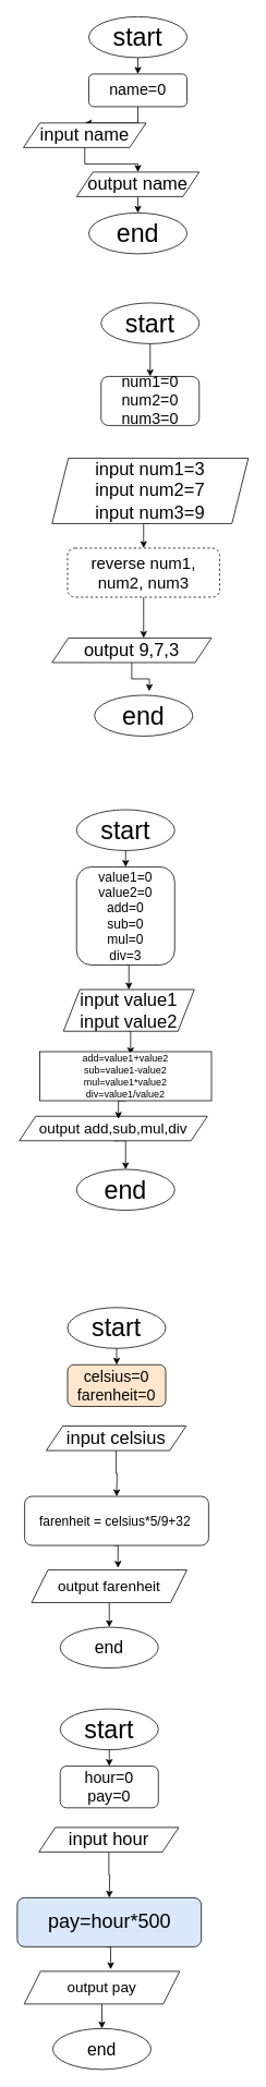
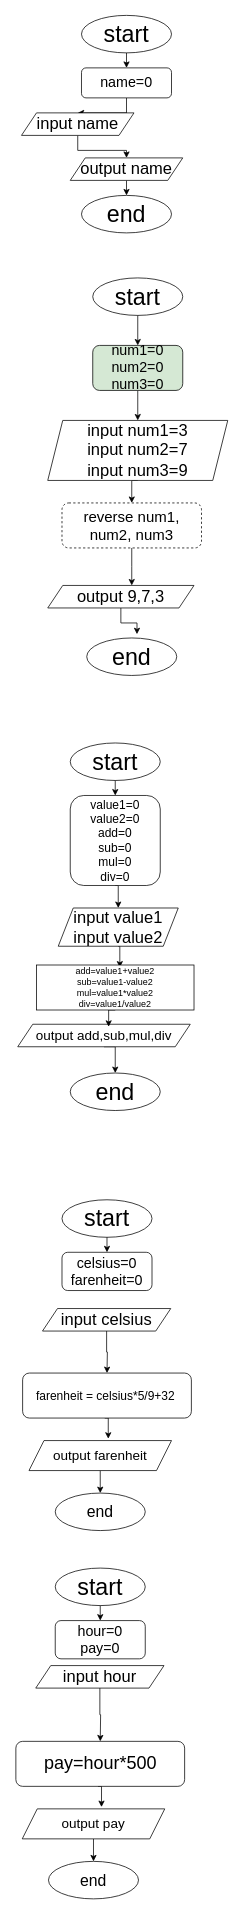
  <mxCell id="0" />
  <mxCell id="1" parent="0" />
  <mxCell id="2" style="edgeStyle=orthogonalEdgeStyle;rounded=0;orthogonalLoop=1;jettySize=auto;html=1;exitX=0.5;exitY=1;exitDx=0;exitDy=0;entryX=0.5;entryY=0;entryDx=0;entryDy=0;" edge="1" parent="1" source="3" target="6"><mxGeometry relative="1" as="geometry" /></mxCell>
  <mxCell id="3" value="&lt;font style=&quot;font-size: 19px&quot;&gt;name=0&lt;/font&gt;" style="rounded=1;whiteSpace=wrap;html=1;fontSize=12;glass=0;strokeWidth=1;shadow=0;" parent="1" vertex="1"><mxGeometry x="108" y="90" width="120" height="40" as="geometry" /></mxCell>
  <mxCell id="4" value="&lt;font style=&quot;font-size: 31px&quot;&gt;start&lt;/font&gt;" style="ellipse;whiteSpace=wrap;html=1;" vertex="1" parent="1"><mxGeometry x="108" y="20" width="120" height="50" as="geometry" /></mxCell>
  <mxCell id="5" style="edgeStyle=orthogonalEdgeStyle;rounded=0;orthogonalLoop=1;jettySize=auto;html=1;exitX=0.5;exitY=1;exitDx=0;exitDy=0;entryX=0.5;entryY=0;entryDx=0;entryDy=0;" edge="1" parent="1" source="6" target="9"><mxGeometry relative="1" as="geometry" /></mxCell>
  <mxCell id="6" value="&lt;font style=&quot;font-size: 22px&quot;&gt;input name&lt;/font&gt;" style="shape=parallelogram;perimeter=parallelogramPerimeter;whiteSpace=wrap;html=1;fixedSize=1;" vertex="1" parent="1"><mxGeometry x="28" y="150" width="150" height="30" as="geometry" /></mxCell>
  <mxCell id="7" value="" style="endArrow=classic;html=1;exitX=0.5;exitY=1;exitDx=0;exitDy=0;" edge="1" parent="1" source="4"><mxGeometry width="50" height="50" relative="1" as="geometry"><mxPoint x="118" y="140" as="sourcePoint" /><mxPoint x="168" y="90" as="targetPoint" /></mxGeometry></mxCell>
  <mxCell id="8" style="edgeStyle=orthogonalEdgeStyle;rounded=0;orthogonalLoop=1;jettySize=auto;html=1;exitX=0.5;exitY=1;exitDx=0;exitDy=0;entryX=0.5;entryY=0;entryDx=0;entryDy=0;" edge="1" parent="1" source="9" target="10"><mxGeometry relative="1" as="geometry" /></mxCell>
  <mxCell id="9" value="&lt;font style=&quot;font-size: 22px&quot;&gt;output name&lt;/font&gt;" style="shape=parallelogram;perimeter=parallelogramPerimeter;whiteSpace=wrap;html=1;fixedSize=1;" vertex="1" parent="1"><mxGeometry x="93" y="210" width="150" height="30" as="geometry" /></mxCell>
  <mxCell id="10" value="&lt;font style=&quot;font-size: 31px&quot;&gt;end&lt;/font&gt;" style="ellipse;whiteSpace=wrap;html=1;" vertex="1" parent="1"><mxGeometry x="108" y="260" width="120" height="50" as="geometry" /></mxCell>
- <mxCell id="12" value="&lt;font style=&quot;font-size: 19px&quot;&gt;num1=0&lt;br&gt;num2=0&lt;br&gt;num3=0&lt;br&gt;&lt;/font&gt;" style="rounded=1;whiteSpace=wrap;html=1;fontSize=12;glass=0;strokeWidth=1;shadow=0;" vertex="1" parent="1"><mxGeometry x="123" y="460" width="120" height="60" as="geometry" /></mxCell>
+ <mxCell id="11" style="edgeStyle=orthogonalEdgeStyle;rounded=0;orthogonalLoop=1;jettySize=auto;html=1;exitX=0.5;exitY=1;exitDx=0;exitDy=0;entryX=0.5;entryY=0;entryDx=0;entryDy=0;" edge="1" parent="1" source="12" target="15"><mxGeometry relative="1" as="geometry" /></mxCell>
+ <mxCell id="12" value="&lt;font style=&quot;font-size: 19px&quot;&gt;num1=0&lt;br&gt;num2=0&lt;br&gt;num3=0&lt;br&gt;&lt;/font&gt;" style="rounded=1;whiteSpace=wrap;html=1;fontSize=12;glass=0;strokeWidth=1;shadow=0;fillColor=#d5e8d4;" vertex="1" parent="1"><mxGeometry x="123" y="460" width="120" height="60" as="geometry" /></mxCell>
  <mxCell id="13" value="&lt;font style=&quot;font-size: 31px&quot;&gt;start&lt;/font&gt;" style="ellipse;whiteSpace=wrap;html=1;" vertex="1" parent="1"><mxGeometry x="123" y="370" width="120" height="50" as="geometry" /></mxCell>
  <mxCell id="14" style="edgeStyle=orthogonalEdgeStyle;rounded=0;orthogonalLoop=1;jettySize=auto;html=1;exitX=0.5;exitY=1;exitDx=0;exitDy=0;entryX=0.5;entryY=0;entryDx=0;entryDy=0;" edge="1" parent="1" source="15" target="21"><mxGeometry relative="1" as="geometry" /></mxCell>
  <mxCell id="15" value="&lt;font style=&quot;font-size: 22px&quot;&gt;input num1=3&lt;br&gt;input num2=7&lt;br&gt;input num3=9&lt;br&gt;&lt;/font&gt;" style="shape=parallelogram;perimeter=parallelogramPerimeter;whiteSpace=wrap;html=1;fixedSize=1;" vertex="1" parent="1"><mxGeometry x="63" y="560" width="240" height="80" as="geometry" /></mxCell>
  <mxCell id="16" value="" style="endArrow=classic;html=1;exitX=0.5;exitY=1;exitDx=0;exitDy=0;" edge="1" parent="1" source="13"><mxGeometry width="50" height="50" relative="1" as="geometry"><mxPoint x="133" y="540" as="sourcePoint" /><mxPoint x="183" y="460" as="targetPoint" /></mxGeometry></mxCell>
  <mxCell id="17" style="edgeStyle=orthogonalEdgeStyle;rounded=0;orthogonalLoop=1;jettySize=auto;html=1;exitX=0.5;exitY=1;exitDx=0;exitDy=0;entryX=0.558;entryY=-0.1;entryDx=0;entryDy=0;entryPerimeter=0;" edge="1" parent="1" source="18" target="19"><mxGeometry relative="1" as="geometry" /></mxCell>
  <mxCell id="18" value="&lt;font style=&quot;font-size: 22px&quot;&gt;output 9,7,3&lt;/font&gt;" style="shape=parallelogram;perimeter=parallelogramPerimeter;whiteSpace=wrap;html=1;fixedSize=1;" vertex="1" parent="1"><mxGeometry x="63" y="780" width="195" height="30" as="geometry" /></mxCell>
  <mxCell id="19" value="&lt;font style=&quot;font-size: 31px&quot;&gt;end&lt;/font&gt;" style="ellipse;whiteSpace=wrap;html=1;" vertex="1" parent="1"><mxGeometry x="115" y="850" width="120" height="50" as="geometry" /></mxCell>
  <mxCell id="20" style="edgeStyle=orthogonalEdgeStyle;rounded=0;orthogonalLoop=1;jettySize=auto;html=1;exitX=0.5;exitY=1;exitDx=0;exitDy=0;" edge="1" parent="1" source="21"><mxGeometry relative="1" as="geometry"><mxPoint x="175" y="780" as="targetPoint" /></mxGeometry></mxCell>
  <mxCell id="21" value="&lt;font style=&quot;font-size: 20px&quot;&gt;reverse num1, num2, num3&lt;/font&gt;" style="rounded=1;whiteSpace=wrap;html=1;dashed=1;" vertex="1" parent="1"><mxGeometry x="82" y="670" width="186" height="60" as="geometry" /></mxCell>
  <mxCell id="22" style="edgeStyle=orthogonalEdgeStyle;rounded=0;orthogonalLoop=1;jettySize=auto;html=1;exitX=0.5;exitY=1;exitDx=0;exitDy=0;entryX=0.5;entryY=0;entryDx=0;entryDy=0;" edge="1" parent="1" source="23" target="26"><mxGeometry relative="1" as="geometry" /></mxCell>
- <mxCell id="23" value="&lt;font style=&quot;font-size: 16px&quot;&gt;value1=0&lt;br&gt;value2=0&lt;br&gt;add=0&lt;br&gt;sub=0&lt;br&gt;mul=0&lt;br&gt;div=3&lt;br&gt;&lt;/font&gt;" style="rounded=1;whiteSpace=wrap;html=1;fontSize=12;glass=0;strokeWidth=1;shadow=0;" vertex="1" parent="1"><mxGeometry x="93" y="1060" width="120" height="120" as="geometry" /></mxCell>
+ <mxCell id="23" value="&lt;font style=&quot;font-size: 16px&quot;&gt;value1=0&lt;br&gt;value2=0&lt;br&gt;add=0&lt;br&gt;sub=0&lt;br&gt;mul=0&lt;br&gt;div=0&lt;br&gt;&lt;/font&gt;" style="rounded=1;whiteSpace=wrap;html=1;fontSize=12;glass=0;strokeWidth=1;shadow=0;" vertex="1" parent="1"><mxGeometry x="93" y="1060" width="120" height="120" as="geometry" /></mxCell>
  <mxCell id="24" value="&lt;font style=&quot;font-size: 31px&quot;&gt;start&lt;/font&gt;" style="ellipse;whiteSpace=wrap;html=1;" vertex="1" parent="1"><mxGeometry x="93" y="990" width="120" height="50" as="geometry" /></mxCell>
  <mxCell id="25" style="edgeStyle=orthogonalEdgeStyle;rounded=0;orthogonalLoop=1;jettySize=auto;html=1;exitX=0.5;exitY=1;exitDx=0;exitDy=0;entryX=0.529;entryY=0.056;entryDx=0;entryDy=0;entryPerimeter=0;" edge="1" parent="1" source="26" target="32"><mxGeometry relative="1" as="geometry" /></mxCell>
  <mxCell id="26" value="&lt;font style=&quot;font-size: 22px&quot;&gt;input value1&lt;br&gt;input value2&lt;br&gt;&lt;/font&gt;" style="shape=parallelogram;perimeter=parallelogramPerimeter;whiteSpace=wrap;html=1;fixedSize=1;" vertex="1" parent="1"><mxGeometry x="77" y="1210" width="160" height="51" as="geometry" /></mxCell>
  <mxCell id="27" value="" style="endArrow=classic;html=1;exitX=0.5;exitY=1;exitDx=0;exitDy=0;" edge="1" parent="1" source="24"><mxGeometry width="50" height="50" relative="1" as="geometry"><mxPoint x="103" y="1110" as="sourcePoint" /><mxPoint x="153" y="1060" as="targetPoint" /></mxGeometry></mxCell>
  <mxCell id="28" style="edgeStyle=orthogonalEdgeStyle;rounded=0;orthogonalLoop=1;jettySize=auto;html=1;exitX=0.5;exitY=1;exitDx=0;exitDy=0;entryX=0.5;entryY=0;entryDx=0;entryDy=0;" edge="1" parent="1" source="29" target="30"><mxGeometry relative="1" as="geometry" /></mxCell>
  <mxCell id="29" value="&lt;font style=&quot;font-size: 18px&quot;&gt;output add,sub,mul,div&lt;/font&gt;" style="shape=parallelogram;perimeter=parallelogramPerimeter;whiteSpace=wrap;html=1;fixedSize=1;" vertex="1" parent="1"><mxGeometry x="23" y="1365" width="230" height="30" as="geometry" /></mxCell>
  <mxCell id="30" value="&lt;font style=&quot;font-size: 31px&quot;&gt;end&lt;/font&gt;" style="ellipse;whiteSpace=wrap;html=1;" vertex="1" parent="1"><mxGeometry x="93" y="1430" width="120" height="50" as="geometry" /></mxCell>
  <mxCell id="31" style="edgeStyle=orthogonalEdgeStyle;rounded=0;orthogonalLoop=1;jettySize=auto;html=1;exitX=0.5;exitY=1;exitDx=0;exitDy=0;entryX=0.527;entryY=0.111;entryDx=0;entryDy=0;entryPerimeter=0;" edge="1" parent="1" source="32" target="29"><mxGeometry relative="1" as="geometry" /></mxCell>
  <mxCell id="32" value="add=value1+value2&lt;br&gt;sub=value1-value2&lt;br&gt;mul=value1*value2&lt;br&gt;div=value1/value2" style="rounded=0;whiteSpace=wrap;html=1;" vertex="1" parent="1"><mxGeometry x="48" y="1286" width="210" height="60" as="geometry" /></mxCell>
- <mxCell id="33" value="&lt;font style=&quot;font-size: 19px&quot;&gt;celsius=0&lt;br&gt;farenheit=0&lt;br&gt;&lt;/font&gt;" style="rounded=1;whiteSpace=wrap;html=1;fontSize=12;glass=0;strokeWidth=1;shadow=0;fillColor=#ffe6cc;" vertex="1" parent="1"><mxGeometry x="82" y="1669" width="120" height="51" as="geometry" /></mxCell>
+ <mxCell id="33" value="&lt;font style=&quot;font-size: 19px&quot;&gt;celsius=0&lt;br&gt;farenheit=0&lt;br&gt;&lt;/font&gt;" style="rounded=1;whiteSpace=wrap;html=1;fontSize=12;glass=0;strokeWidth=1;shadow=0;" vertex="1" parent="1"><mxGeometry x="82" y="1669" width="120" height="51" as="geometry" /></mxCell>
  <mxCell id="34" value="&lt;font style=&quot;font-size: 31px&quot;&gt;start&lt;/font&gt;" style="ellipse;whiteSpace=wrap;html=1;" vertex="1" parent="1"><mxGeometry x="82" y="1599" width="120" height="50" as="geometry" /></mxCell>
  <mxCell id="35" style="edgeStyle=orthogonalEdgeStyle;rounded=0;orthogonalLoop=1;jettySize=auto;html=1;exitX=0.5;exitY=1;exitDx=0;exitDy=0;entryX=0.5;entryY=0;entryDx=0;entryDy=0;" edge="1" parent="1" source="36"><mxGeometry relative="1" as="geometry"><mxPoint x="142" y="1830" as="targetPoint" /></mxGeometry></mxCell>
  <mxCell id="36" value="&lt;font style=&quot;font-size: 22px&quot;&gt;input celsius&lt;/font&gt;" style="shape=parallelogram;perimeter=parallelogramPerimeter;whiteSpace=wrap;html=1;fixedSize=1;" vertex="1" parent="1"><mxGeometry x="56" y="1744" width="171" height="30" as="geometry" /></mxCell>
  <mxCell id="37" value="" style="endArrow=classic;html=1;exitX=0.5;exitY=1;exitDx=0;exitDy=0;" edge="1" parent="1" source="34"><mxGeometry width="50" height="50" relative="1" as="geometry"><mxPoint x="92" y="1719" as="sourcePoint" /><mxPoint x="142" y="1669" as="targetPoint" /></mxGeometry></mxCell>
  <mxCell id="38" value="" style="edgeStyle=orthogonalEdgeStyle;rounded=0;orthogonalLoop=1;jettySize=auto;html=1;entryX=0.572;entryY=-0.062;entryDx=0;entryDy=0;entryPerimeter=0;" edge="1" parent="1"><mxGeometry relative="1" as="geometry"><mxPoint x="139" y="1890" as="sourcePoint" /><mxPoint x="143.68" y="1917.52" as="targetPoint" /></mxGeometry></mxCell>
  <mxCell id="39" value="&lt;font style=&quot;font-size: 16px&quot;&gt;farenheit = celsius*5/9+32&amp;nbsp;&lt;/font&gt;" style="rounded=1;whiteSpace=wrap;html=1;" vertex="1" parent="1"><mxGeometry x="29.5" y="1830" width="225" height="60" as="geometry" /></mxCell>
  <mxCell id="40" style="edgeStyle=orthogonalEdgeStyle;rounded=0;orthogonalLoop=1;jettySize=auto;html=1;exitX=0.5;exitY=1;exitDx=0;exitDy=0;entryX=0.5;entryY=0;entryDx=0;entryDy=0;" edge="1" parent="1" source="41" target="42"><mxGeometry relative="1" as="geometry" /></mxCell>
  <mxCell id="41" value="&lt;font style=&quot;font-size: 18px&quot;&gt;output farenheit&lt;/font&gt;" style="shape=parallelogram;perimeter=parallelogramPerimeter;whiteSpace=wrap;html=1;fixedSize=1;" vertex="1" parent="1"><mxGeometry x="38" y="1920" width="190" height="40" as="geometry" /></mxCell>
  <mxCell id="42" value="&lt;font style=&quot;font-size: 21px&quot;&gt;end&lt;/font&gt;" style="ellipse;whiteSpace=wrap;html=1;" vertex="1" parent="1"><mxGeometry x="73" y="1990" width="120" height="50" as="geometry" /></mxCell>
  <mxCell id="43" value="&lt;font style=&quot;font-size: 19px&quot;&gt;hour=0&lt;br&gt;pay=0&lt;br&gt;&lt;/font&gt;" style="rounded=1;whiteSpace=wrap;html=1;fontSize=12;glass=0;strokeWidth=1;shadow=0;" vertex="1" parent="1"><mxGeometry x="73" y="2160" width="120" height="51" as="geometry" /></mxCell>
  <mxCell id="44" value="&lt;font style=&quot;font-size: 31px&quot;&gt;start&lt;/font&gt;" style="ellipse;whiteSpace=wrap;html=1;" vertex="1" parent="1"><mxGeometry x="73" y="2090" width="120" height="50" as="geometry" /></mxCell>
  <mxCell id="45" style="edgeStyle=orthogonalEdgeStyle;rounded=0;orthogonalLoop=1;jettySize=auto;html=1;exitX=0.5;exitY=1;exitDx=0;exitDy=0;entryX=0.5;entryY=0;entryDx=0;entryDy=0;" edge="1" parent="1" source="46"><mxGeometry relative="1" as="geometry"><mxPoint x="133" y="2321" as="targetPoint" /></mxGeometry></mxCell>
- <mxCell id="46" value="&lt;font style=&quot;font-size: 22px&quot;&gt;input hour&lt;/font&gt;" style="shape=parallelogram;perimeter=parallelogramPerimeter;whiteSpace=wrap;html=1;fixedSize=1;" vertex="1" parent="1"><mxGeometry x="47" y="2235" width="171" height="30" as="geometry" /></mxCell>
+ <mxCell id="46" value="&lt;font style=&quot;font-size: 22px&quot;&gt;input hour&lt;/font&gt;" style="shape=parallelogram;perimeter=parallelogramPerimeter;whiteSpace=wrap;html=1;fixedSize=1;" vertex="1" parent="1"><mxGeometry x="47" y="2220" width="171" height="30" as="geometry" /></mxCell>
  <mxCell id="47" value="" style="endArrow=classic;html=1;exitX=0.5;exitY=1;exitDx=0;exitDy=0;" edge="1" parent="1" source="44"><mxGeometry width="50" height="50" relative="1" as="geometry"><mxPoint x="83" y="2210" as="sourcePoint" /><mxPoint x="133" y="2160" as="targetPoint" /></mxGeometry></mxCell>
  <mxCell id="48" value="" style="edgeStyle=orthogonalEdgeStyle;rounded=0;orthogonalLoop=1;jettySize=auto;html=1;entryX=0.572;entryY=-0.062;entryDx=0;entryDy=0;entryPerimeter=0;" edge="1" parent="1"><mxGeometry relative="1" as="geometry"><mxPoint x="130" y="2381" as="sourcePoint" /><mxPoint x="134.68" y="2408.52" as="targetPoint" /></mxGeometry></mxCell>
- <mxCell id="49" value="&lt;font style=&quot;font-size: 24px&quot;&gt;pay=hour*500&lt;/font&gt;" style="rounded=1;whiteSpace=wrap;html=1;fillColor=#dae8fc;" vertex="1" parent="1"><mxGeometry x="20.5" y="2321" width="225" height="60" as="geometry" /></mxCell>
+ <mxCell id="49" value="&lt;font style=&quot;font-size: 24px&quot;&gt;pay=hour*500&lt;/font&gt;" style="rounded=1;whiteSpace=wrap;html=1;" vertex="1" parent="1"><mxGeometry x="20.5" y="2321" width="225" height="60" as="geometry" /></mxCell>
  <mxCell id="50" style="edgeStyle=orthogonalEdgeStyle;rounded=0;orthogonalLoop=1;jettySize=auto;html=1;exitX=0.5;exitY=1;exitDx=0;exitDy=0;entryX=0.5;entryY=0;entryDx=0;entryDy=0;" edge="1" parent="1" source="51" target="52"><mxGeometry relative="1" as="geometry" /></mxCell>
  <mxCell id="51" value="&lt;font style=&quot;font-size: 18px&quot;&gt;output pay&lt;/font&gt;" style="shape=parallelogram;perimeter=parallelogramPerimeter;whiteSpace=wrap;html=1;fixedSize=1;" vertex="1" parent="1"><mxGeometry x="29" y="2411" width="190" height="40" as="geometry" /></mxCell>
  <mxCell id="52" value="&lt;font style=&quot;font-size: 21px&quot;&gt;end&lt;/font&gt;" style="ellipse;whiteSpace=wrap;html=1;" vertex="1" parent="1"><mxGeometry x="64" y="2481" width="120" height="50" as="geometry" /></mxCell>
